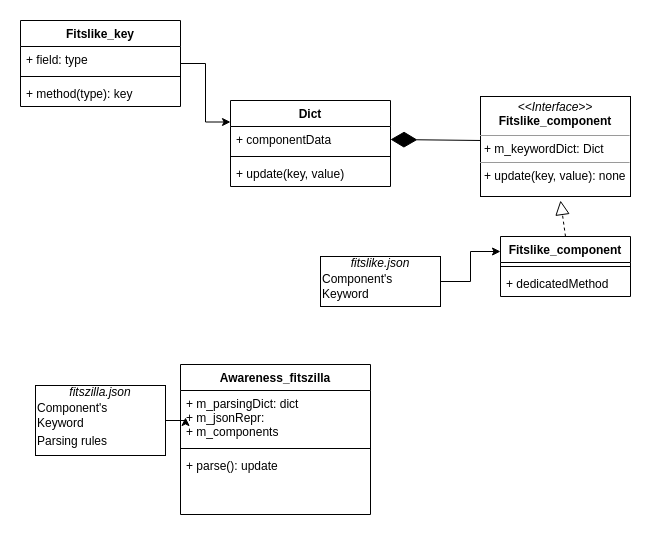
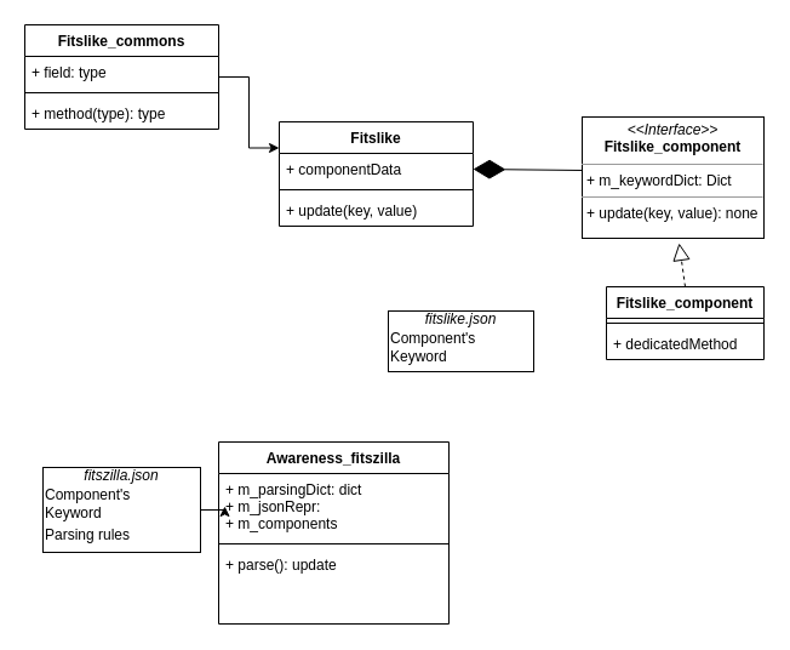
  <mxCell id="0" />
  <mxCell id="1" parent="0" />
- <mxCell id="2" value="Dict" style="swimlane;fontStyle=1;align=center;verticalAlign=top;childLayout=stackLayout;horizontal=1;startSize=26;horizontalStack=0;resizeParent=1;resizeParentMax=0;resizeLast=0;collapsible=1;marginBottom=0;" parent="1" vertex="1"><mxGeometry x="230" y="100" width="160" height="86" as="geometry" /></mxCell>
+ <mxCell id="2" value="Fitslike" style="swimlane;fontStyle=1;align=center;verticalAlign=top;childLayout=stackLayout;horizontal=1;startSize=26;horizontalStack=0;resizeParent=1;resizeParentMax=0;resizeLast=0;collapsible=1;marginBottom=0;" parent="1" vertex="1"><mxGeometry x="230" y="100" width="160" height="86" as="geometry" /></mxCell>
  <mxCell id="3" value="+ componentData" style="text;strokeColor=none;fillColor=none;align=left;verticalAlign=top;spacingLeft=4;spacingRight=4;overflow=hidden;rotatable=0;points=[[0,0.5],[1,0.5]];portConstraint=eastwest;" parent="2" vertex="1"><mxGeometry y="26" width="160" height="26" as="geometry" /></mxCell>
  <mxCell id="4" value="" style="line;strokeWidth=1;fillColor=none;align=left;verticalAlign=middle;spacingTop=-1;spacingLeft=3;spacingRight=3;rotatable=0;labelPosition=right;points=[];portConstraint=eastwest;" parent="2" vertex="1"><mxGeometry y="52" width="160" height="8" as="geometry" /></mxCell>
  <mxCell id="5" value="+ update(key, value)" style="text;strokeColor=none;fillColor=none;align=left;verticalAlign=top;spacingLeft=4;spacingRight=4;overflow=hidden;rotatable=0;points=[[0,0.5],[1,0.5]];portConstraint=eastwest;" parent="2" vertex="1"><mxGeometry y="60" width="160" height="26" as="geometry" /></mxCell>
  <mxCell id="6" value="" style="endArrow=diamondThin;endFill=1;endSize=24;html=1;exitX=0.013;exitY=0.44;exitDx=0;exitDy=0;entryX=1;entryY=0.5;entryDx=0;entryDy=0;exitPerimeter=0;" parent="1" source="16" target="3" edge="1"><mxGeometry width="160" relative="1" as="geometry"><mxPoint x="470" y="139" as="sourcePoint" /><mxPoint x="390" y="210" as="targetPoint" /></mxGeometry></mxCell>
  <mxCell id="7" value="Fitslike_component&#10;" style="swimlane;fontStyle=1;align=center;verticalAlign=top;childLayout=stackLayout;horizontal=1;startSize=26;horizontalStack=0;resizeParent=1;resizeParentMax=0;resizeLast=0;collapsible=1;marginBottom=0;" parent="1" vertex="1"><mxGeometry x="500" y="236" width="130" height="60" as="geometry" /></mxCell>
  <mxCell id="8" value="" style="line;strokeWidth=1;fillColor=none;align=left;verticalAlign=middle;spacingTop=-1;spacingLeft=3;spacingRight=3;rotatable=0;labelPosition=right;points=[];portConstraint=eastwest;" parent="7" vertex="1"><mxGeometry y="26" width="130" height="8" as="geometry" /></mxCell>
  <mxCell id="9" value="+ dedicatedMethod" style="text;strokeColor=none;fillColor=none;align=left;verticalAlign=top;spacingLeft=4;spacingRight=4;overflow=hidden;rotatable=0;points=[[0,0.5],[1,0.5]];portConstraint=eastwest;" parent="7" vertex="1"><mxGeometry y="34" width="130" height="26" as="geometry" /></mxCell>
  <mxCell id="10" value="" style="endArrow=block;dashed=1;endFill=0;endSize=12;html=1;exitX=0.5;exitY=0;exitDx=0;exitDy=0;" parent="1" source="7" edge="1"><mxGeometry width="160" relative="1" as="geometry"><mxPoint x="240" y="316" as="sourcePoint" /><mxPoint x="560" y="200" as="targetPoint" /></mxGeometry></mxCell>
  <mxCell id="11" style="edgeStyle=orthogonalEdgeStyle;rounded=0;orthogonalLoop=1;jettySize=auto;html=1;entryX=0;entryY=0.25;entryDx=0;entryDy=0;" parent="1" source="12" target="2" edge="1"><mxGeometry relative="1" as="geometry" /></mxCell>
- <mxCell id="12" value="Fitslike_key" style="swimlane;fontStyle=1;align=center;verticalAlign=top;childLayout=stackLayout;horizontal=1;startSize=26;horizontalStack=0;resizeParent=1;resizeParentMax=0;resizeLast=0;collapsible=1;marginBottom=0;" parent="1" vertex="1"><mxGeometry x="20" y="20" width="160" height="86" as="geometry" /></mxCell>
+ <mxCell id="12" value="Fitslike_commons" style="swimlane;fontStyle=1;align=center;verticalAlign=top;childLayout=stackLayout;horizontal=1;startSize=26;horizontalStack=0;resizeParent=1;resizeParentMax=0;resizeLast=0;collapsible=1;marginBottom=0;" parent="1" vertex="1"><mxGeometry x="20" y="20" width="160" height="86" as="geometry" /></mxCell>
  <mxCell id="13" value="+ field: type" style="text;strokeColor=none;fillColor=none;align=left;verticalAlign=top;spacingLeft=4;spacingRight=4;overflow=hidden;rotatable=0;points=[[0,0.5],[1,0.5]];portConstraint=eastwest;" parent="12" vertex="1"><mxGeometry y="26" width="160" height="26" as="geometry" /></mxCell>
  <mxCell id="14" value="" style="line;strokeWidth=1;fillColor=none;align=left;verticalAlign=middle;spacingTop=-1;spacingLeft=3;spacingRight=3;rotatable=0;labelPosition=right;points=[];portConstraint=eastwest;" parent="12" vertex="1"><mxGeometry y="52" width="160" height="8" as="geometry" /></mxCell>
- <mxCell id="15" value="+ method(type): key" style="text;strokeColor=none;fillColor=none;align=left;verticalAlign=top;spacingLeft=4;spacingRight=4;overflow=hidden;rotatable=0;points=[[0,0.5],[1,0.5]];portConstraint=eastwest;" parent="12" vertex="1"><mxGeometry y="60" width="160" height="26" as="geometry" /></mxCell>
+ <mxCell id="15" value="+ method(type): type" style="text;strokeColor=none;fillColor=none;align=left;verticalAlign=top;spacingLeft=4;spacingRight=4;overflow=hidden;rotatable=0;points=[[0,0.5],[1,0.5]];portConstraint=eastwest;" parent="12" vertex="1"><mxGeometry y="60" width="160" height="26" as="geometry" /></mxCell>
  <mxCell id="16" value="&lt;p style=&quot;margin: 0px ; margin-top: 4px ; text-align: center&quot;&gt;&lt;i&gt;&amp;lt;&amp;lt;Interface&amp;gt;&amp;gt;&lt;/i&gt;&lt;br&gt;&lt;b&gt;Fitslike_component&lt;/b&gt;&lt;/p&gt;&lt;hr size=&quot;1&quot;&gt;&lt;p style=&quot;margin: 0px ; margin-left: 4px&quot;&gt;+ m_keywordDict: Dict&lt;/p&gt;&lt;hr size=&quot;1&quot;&gt;&lt;p style=&quot;margin: 0px ; margin-left: 4px&quot;&gt;+ update(key, value): none&lt;br&gt;&lt;br&gt;&lt;/p&gt;" style="verticalAlign=top;align=left;overflow=fill;fontSize=12;fontFamily=Helvetica;html=1;" parent="1" vertex="1"><mxGeometry x="480" y="96" width="150" height="100" as="geometry" /></mxCell>
- <mxCell id="17" style="edgeStyle=orthogonalEdgeStyle;rounded=0;orthogonalLoop=1;jettySize=auto;html=1;entryX=0;entryY=0.25;entryDx=0;entryDy=0;" parent="1" source="18" target="7" edge="1"><mxGeometry relative="1" as="geometry" /></mxCell>
  <mxCell id="18" value="&lt;div align=&quot;center&quot;&gt;&lt;i&gt;fitslike.json&lt;/i&gt;&lt;br&gt;&lt;/div&gt;&lt;table style=&quot;width: 100% ; font-size: 1em&quot; cellspacing=&quot;0&quot; cellpadding=&quot;2&quot;&gt;&lt;tbody&gt;&lt;tr&gt;&lt;td&gt;Component's&lt;br&gt;Keyword&lt;br&gt;&lt;/td&gt;&lt;td&gt;&lt;br&gt;&lt;/td&gt;&lt;/tr&gt;&lt;tr&gt;&lt;td&gt;&lt;br&gt;&lt;/td&gt;&lt;td&gt;&lt;br&gt;&lt;/td&gt;&lt;/tr&gt;&lt;tr&gt;&lt;td&gt;&lt;br&gt;&lt;/td&gt;&lt;td&gt;&lt;br&gt;&lt;/td&gt;&lt;/tr&gt;&lt;/tbody&gt;&lt;/table&gt;" style="verticalAlign=top;align=left;overflow=fill;html=1;" parent="1" vertex="1"><mxGeometry x="320" y="256" width="120" height="50" as="geometry" /></mxCell>
  <mxCell id="19" style="edgeStyle=orthogonalEdgeStyle;rounded=0;orthogonalLoop=1;jettySize=auto;html=1;" edge="1" parent="1" source="20" target="22"><mxGeometry relative="1" as="geometry" /></mxCell>
  <mxCell id="20" value="&lt;div align=&quot;center&quot;&gt;&lt;i&gt;fitszilla.json&lt;/i&gt;&lt;br&gt;&lt;/div&gt;&lt;table style=&quot;width: 100% ; font-size: 1em&quot; cellspacing=&quot;0&quot; cellpadding=&quot;2&quot;&gt;&lt;tbody&gt;&lt;tr&gt;&lt;td&gt;Component's&lt;br&gt;Keyword&lt;br&gt;&lt;/td&gt;&lt;td&gt;&lt;br&gt;&lt;/td&gt;&lt;/tr&gt;&lt;tr&gt;&lt;td&gt;Parsing rules&lt;br&gt;&lt;/td&gt;&lt;td&gt;&lt;br&gt;&lt;/td&gt;&lt;/tr&gt;&lt;tr&gt;&lt;td&gt;&lt;br&gt;&lt;/td&gt;&lt;td&gt;&lt;br&gt;&lt;/td&gt;&lt;/tr&gt;&lt;/tbody&gt;&lt;/table&gt;" style="verticalAlign=top;align=left;overflow=fill;html=1;" vertex="1" parent="1"><mxGeometry x="35" y="385" width="130" height="70" as="geometry" /></mxCell>
  <mxCell id="21" value="Awareness_fitszilla" style="swimlane;fontStyle=1;align=center;verticalAlign=top;childLayout=stackLayout;horizontal=1;startSize=26;horizontalStack=0;resizeParent=1;resizeParentMax=0;resizeLast=0;collapsible=1;marginBottom=0;" vertex="1" parent="1"><mxGeometry x="180" y="364" width="190" height="150" as="geometry"><mxRectangle x="230" y="320" width="140" height="26" as="alternateBounds" /></mxGeometry></mxCell>
  <mxCell id="22" value="+ m_parsingDict: dict&#10;+ m_jsonRepr:&#10;+ m_components&#10;&#10;" style="text;strokeColor=none;fillColor=none;align=left;verticalAlign=top;spacingLeft=4;spacingRight=4;overflow=hidden;rotatable=0;points=[[0,0.5],[1,0.5]];portConstraint=eastwest;" vertex="1" parent="21"><mxGeometry y="26" width="190" height="54" as="geometry" /></mxCell>
  <mxCell id="23" value="" style="line;strokeWidth=1;fillColor=none;align=left;verticalAlign=middle;spacingTop=-1;spacingLeft=3;spacingRight=3;rotatable=0;labelPosition=right;points=[];portConstraint=eastwest;" vertex="1" parent="21"><mxGeometry y="80" width="190" height="8" as="geometry" /></mxCell>
  <mxCell id="24" value="+ parse(): update" style="text;strokeColor=none;fillColor=none;align=left;verticalAlign=top;spacingLeft=4;spacingRight=4;overflow=hidden;rotatable=0;points=[[0,0.5],[1,0.5]];portConstraint=eastwest;" vertex="1" parent="21"><mxGeometry y="88" width="190" height="62" as="geometry" /></mxCell>
